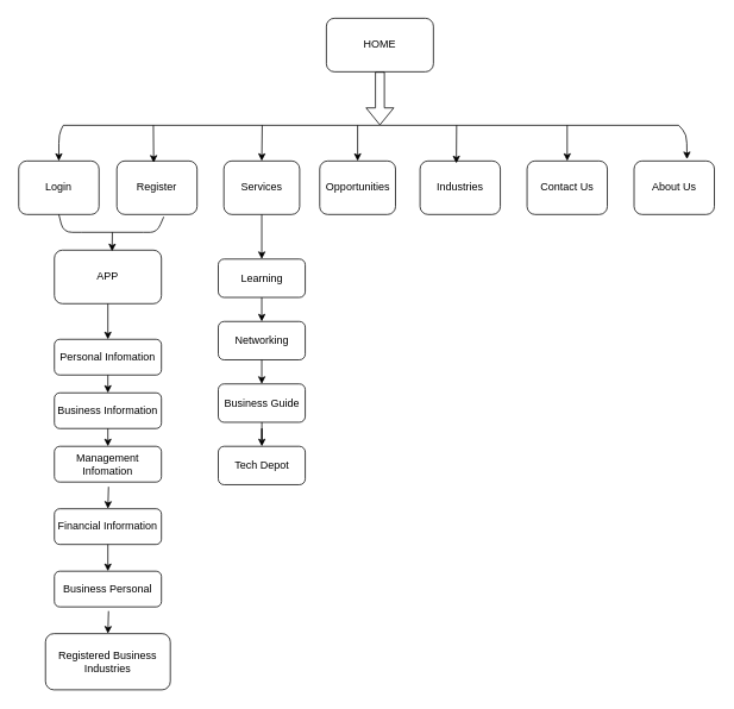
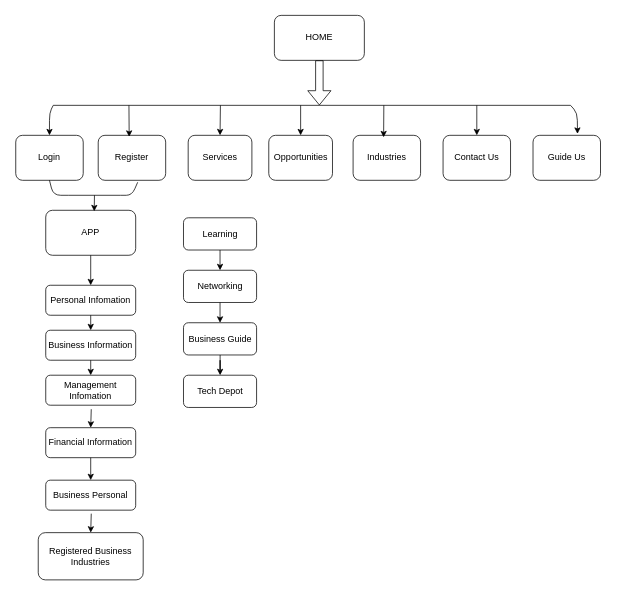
  <mxCell id="0" />
  <mxCell id="1" parent="0" />
  <mxCell id="2" value="" style="group" vertex="1" connectable="0" parent="1"><mxGeometry x="20" y="20" width="780" height="753" as="geometry" /></mxCell>
  <mxCell id="3" value="HOME" style="rounded=1;whiteSpace=wrap;html=1;" vertex="1" parent="2"><mxGeometry x="345" width="120" height="60" as="geometry" /></mxCell>
  <mxCell id="4" value="Login" style="rounded=1;whiteSpace=wrap;html=1;" vertex="1" parent="2"><mxGeometry y="160" width="90" height="60" as="geometry" /></mxCell>
  <mxCell id="5" value="Register" style="rounded=1;whiteSpace=wrap;html=1;" vertex="1" parent="2"><mxGeometry x="110" y="160" width="90" height="60" as="geometry" /></mxCell>
  <mxCell id="6" value="Services" style="rounded=1;whiteSpace=wrap;html=1;" vertex="1" parent="2"><mxGeometry x="230" y="160" width="85" height="60" as="geometry" /></mxCell>
  <mxCell id="7" value="Opportunities" style="rounded=1;whiteSpace=wrap;html=1;" vertex="1" parent="2"><mxGeometry x="337.5" y="160" width="85" height="60" as="geometry" /></mxCell>
  <mxCell id="8" value="Industries" style="rounded=1;whiteSpace=wrap;html=1;" vertex="1" parent="2"><mxGeometry x="450" y="160" width="90" height="60" as="geometry" /></mxCell>
  <mxCell id="9" value="Contact Us" style="rounded=1;whiteSpace=wrap;html=1;" vertex="1" parent="2"><mxGeometry x="570" y="160" width="90" height="60" as="geometry" /></mxCell>
- <mxCell id="10" value="About Us" style="rounded=1;whiteSpace=wrap;html=1;" vertex="1" parent="2"><mxGeometry x="690" y="160" width="90" height="60" as="geometry" /></mxCell>
+ <mxCell id="10" value="Guide Us" style="rounded=1;whiteSpace=wrap;html=1;" vertex="1" parent="2"><mxGeometry x="690" y="160" width="90" height="60" as="geometry" /></mxCell>
  <mxCell id="11" value="APP" style="rounded=1;whiteSpace=wrap;html=1;" vertex="1" parent="2"><mxGeometry x="40" y="260" width="120" height="60" as="geometry" /></mxCell>
  <mxCell id="12" value="Personal Infomation" style="rounded=1;whiteSpace=wrap;html=1;" vertex="1" parent="2"><mxGeometry x="40" y="360" width="120" height="40" as="geometry" /></mxCell>
  <mxCell id="13" value="Business Information" style="rounded=1;whiteSpace=wrap;html=1;" vertex="1" parent="2"><mxGeometry x="40" y="420" width="120" height="40" as="geometry" /></mxCell>
  <mxCell id="14" value="Management Infomation" style="rounded=1;whiteSpace=wrap;html=1;" vertex="1" parent="2"><mxGeometry x="40" y="480" width="120" height="40" as="geometry" /></mxCell>
  <mxCell id="15" value="Registered Business Industries" style="rounded=1;whiteSpace=wrap;html=1;" vertex="1" parent="2"><mxGeometry x="30" y="690" width="140" height="63" as="geometry" /></mxCell>
  <mxCell id="16" value="Financial Information" style="rounded=1;whiteSpace=wrap;html=1;" vertex="1" parent="2"><mxGeometry x="40" y="550" width="120" height="40" as="geometry" /></mxCell>
  <mxCell id="17" value="Business Personal" style="rounded=1;whiteSpace=wrap;html=1;" vertex="1" parent="2"><mxGeometry x="40" y="620" width="120" height="40" as="geometry" /></mxCell>
  <mxCell id="18" value="Learning" style="rounded=1;whiteSpace=wrap;html=1;" vertex="1" parent="2"><mxGeometry x="223.75" y="270" width="97.5" height="43" as="geometry" /></mxCell>
  <mxCell id="19" value="Networking" style="rounded=1;whiteSpace=wrap;html=1;" vertex="1" parent="2"><mxGeometry x="223.75" y="340" width="97.5" height="43" as="geometry" /></mxCell>
  <mxCell id="20" value="Business Guide" style="rounded=1;whiteSpace=wrap;html=1;" vertex="1" parent="2"><mxGeometry x="223.75" y="410" width="97.5" height="43" as="geometry" /></mxCell>
  <mxCell id="21" value="Tech Depot" style="rounded=1;whiteSpace=wrap;html=1;" vertex="1" parent="2"><mxGeometry x="223.75" y="480" width="97.5" height="43" as="geometry" /></mxCell>
  <mxCell id="22" value="" style="endArrow=none;html=1;" edge="1" parent="2"><mxGeometry width="50" height="50" relative="1" as="geometry"><mxPoint x="50" y="120" as="sourcePoint" /><mxPoint x="740" y="120" as="targetPoint" /></mxGeometry></mxCell>
  <mxCell id="23" value="" style="endArrow=classic;html=1;entryX=0.5;entryY=0;entryDx=0;entryDy=0;" edge="1" parent="2" target="4"><mxGeometry width="50" height="50" relative="1" as="geometry"><mxPoint x="50" y="120" as="sourcePoint" /><mxPoint x="90" y="80" as="targetPoint" /><Array as="points"><mxPoint x="45" y="130" /></Array></mxGeometry></mxCell>
  <mxCell id="24" value="" style="endArrow=classic;html=1;entryX=0.459;entryY=0.033;entryDx=0;entryDy=0;entryPerimeter=0;" edge="1" parent="2" target="5"><mxGeometry width="50" height="50" relative="1" as="geometry"><mxPoint x="151" y="120" as="sourcePoint" /><mxPoint x="180" y="50" as="targetPoint" /></mxGeometry></mxCell>
  <mxCell id="25" value="" style="endArrow=classic;html=1;entryX=0.5;entryY=0;entryDx=0;entryDy=0;" edge="1" parent="2" target="6"><mxGeometry width="50" height="50" relative="1" as="geometry"><mxPoint x="273" y="120" as="sourcePoint" /><mxPoint x="320" y="90" as="targetPoint" /></mxGeometry></mxCell>
  <mxCell id="26" value="" style="endArrow=classic;html=1;entryX=0.5;entryY=0;entryDx=0;entryDy=0;" edge="1" parent="2" target="7"><mxGeometry width="50" height="50" relative="1" as="geometry"><mxPoint x="380" y="120" as="sourcePoint" /><mxPoint x="330" y="60" as="targetPoint" /></mxGeometry></mxCell>
  <mxCell id="27" value="" style="endArrow=classic;html=1;entryX=0.452;entryY=0.044;entryDx=0;entryDy=0;entryPerimeter=0;" edge="1" parent="2" target="8"><mxGeometry width="50" height="50" relative="1" as="geometry"><mxPoint x="491" y="120" as="sourcePoint" /><mxPoint x="450" y="100" as="targetPoint" /></mxGeometry></mxCell>
  <mxCell id="28" value="" style="shape=flexArrow;endArrow=classic;html=1;exitX=0.5;exitY=1;exitDx=0;exitDy=0;" edge="1" parent="2" source="3"><mxGeometry width="50" height="50" relative="1" as="geometry"><mxPoint x="422.5" y="100" as="sourcePoint" /><mxPoint x="405" y="120" as="targetPoint" /></mxGeometry></mxCell>
  <mxCell id="29" value="" style="endArrow=classic;html=1;entryX=0.5;entryY=0;entryDx=0;entryDy=0;" edge="1" parent="2" target="9"><mxGeometry width="50" height="50" relative="1" as="geometry"><mxPoint x="615" y="120" as="sourcePoint" /><mxPoint x="680" y="70" as="targetPoint" /></mxGeometry></mxCell>
  <mxCell id="30" value="" style="endArrow=classic;html=1;entryX=0.659;entryY=-0.033;entryDx=0;entryDy=0;entryPerimeter=0;" edge="1" parent="2" target="10"><mxGeometry width="50" height="50" relative="1" as="geometry"><mxPoint x="740" y="120" as="sourcePoint" /><mxPoint x="750" y="60" as="targetPoint" /><Array as="points"><mxPoint x="749" y="130" /></Array></mxGeometry></mxCell>
  <mxCell id="31" value="" style="endArrow=none;html=1;" edge="1" parent="2"><mxGeometry width="50" height="50" relative="1" as="geometry"><mxPoint x="70" y="240" as="sourcePoint" /><mxPoint x="140" y="240" as="targetPoint" /></mxGeometry></mxCell>
  <mxCell id="32" value="" style="endArrow=none;html=1;entryX=0.5;entryY=1;entryDx=0;entryDy=0;" edge="1" parent="2" target="4"><mxGeometry width="50" height="50" relative="1" as="geometry"><mxPoint x="70" y="240" as="sourcePoint" /><mxPoint x="70" y="230" as="targetPoint" /><Array as="points"><mxPoint x="50" y="240" /></Array></mxGeometry></mxCell>
  <mxCell id="33" value="" style="endArrow=none;html=1;entryX=0.585;entryY=1.044;entryDx=0;entryDy=0;entryPerimeter=0;" edge="1" parent="2" target="5"><mxGeometry width="50" height="50" relative="1" as="geometry"><mxPoint x="140" y="240" as="sourcePoint" /><mxPoint x="210" y="230" as="targetPoint" /><Array as="points"><mxPoint x="155" y="240" /></Array></mxGeometry></mxCell>
  <mxCell id="34" value="" style="endArrow=classic;html=1;entryX=0.539;entryY=0.022;entryDx=0;entryDy=0;entryPerimeter=0;" edge="1" parent="2" target="11"><mxGeometry width="50" height="50" relative="1" as="geometry"><mxPoint x="105" y="240" as="sourcePoint" /><mxPoint x="80" y="250" as="targetPoint" /></mxGeometry></mxCell>
  <mxCell id="35" value="" style="endArrow=classic;html=1;entryX=0.5;entryY=0;entryDx=0;entryDy=0;exitX=0.5;exitY=1;exitDx=0;exitDy=0;" edge="1" parent="2" source="11" target="12"><mxGeometry width="50" height="50" relative="1" as="geometry"><mxPoint x="70" y="380" as="sourcePoint" /><mxPoint x="120" y="330" as="targetPoint" /></mxGeometry></mxCell>
  <mxCell id="36" value="" style="endArrow=classic;html=1;entryX=0.5;entryY=0;entryDx=0;entryDy=0;exitX=0.5;exitY=1;exitDx=0;exitDy=0;" edge="1" parent="2" source="12" target="13"><mxGeometry width="50" height="50" relative="1" as="geometry"><mxPoint x="-20" y="440" as="sourcePoint" /><mxPoint x="30" y="390" as="targetPoint" /></mxGeometry></mxCell>
  <mxCell id="37" value="" style="endArrow=classic;html=1;entryX=0.5;entryY=0;entryDx=0;entryDy=0;exitX=0.5;exitY=1;exitDx=0;exitDy=0;" edge="1" parent="2" source="13" target="14"><mxGeometry width="50" height="50" relative="1" as="geometry"><mxPoint x="-40" y="510" as="sourcePoint" /><mxPoint x="10" y="460" as="targetPoint" /></mxGeometry></mxCell>
  <mxCell id="38" value="" style="endArrow=classic;html=1;entryX=0.5;entryY=0;entryDx=0;entryDy=0;exitX=0.506;exitY=1.133;exitDx=0;exitDy=0;exitPerimeter=0;" edge="1" parent="2" source="14" target="16"><mxGeometry width="50" height="50" relative="1" as="geometry"><mxPoint x="-30" y="580" as="sourcePoint" /><mxPoint x="20" y="530" as="targetPoint" /></mxGeometry></mxCell>
  <mxCell id="39" value="" style="endArrow=classic;html=1;entryX=0.5;entryY=0;entryDx=0;entryDy=0;exitX=0.5;exitY=1;exitDx=0;exitDy=0;" edge="1" parent="2" source="16" target="17"><mxGeometry width="50" height="50" relative="1" as="geometry"><mxPoint x="-20" y="640" as="sourcePoint" /><mxPoint x="30" y="590" as="targetPoint" /></mxGeometry></mxCell>
  <mxCell id="40" value="" style="endArrow=classic;html=1;entryX=0.5;entryY=0;entryDx=0;entryDy=0;exitX=0.506;exitY=1.117;exitDx=0;exitDy=0;exitPerimeter=0;" edge="1" parent="2" source="17" target="15"><mxGeometry width="50" height="50" relative="1" as="geometry"><mxPoint x="30" y="700" as="sourcePoint" /><mxPoint x="80" y="650" as="targetPoint" /></mxGeometry></mxCell>
- <mxCell id="41" value="" style="endArrow=classic;html=1;entryX=0.5;entryY=0;entryDx=0;entryDy=0;exitX=0.5;exitY=1;exitDx=0;exitDy=0;" edge="1" parent="2" source="6" target="18"><mxGeometry width="50" height="50" relative="1" as="geometry"><mxPoint x="200" y="280" as="sourcePoint" /><mxPoint x="250" y="230" as="targetPoint" /></mxGeometry></mxCell>
  <mxCell id="42" value="" style="endArrow=classic;html=1;entryX=0.5;entryY=0;entryDx=0;entryDy=0;exitX=0.5;exitY=1;exitDx=0;exitDy=0;" edge="1" parent="2" source="18" target="19"><mxGeometry width="50" height="50" relative="1" as="geometry"><mxPoint x="190" y="360" as="sourcePoint" /><mxPoint x="240" y="310" as="targetPoint" /></mxGeometry></mxCell>
  <mxCell id="43" value="" style="edgeStyle=orthogonalEdgeStyle;rounded=0;orthogonalLoop=1;jettySize=auto;html=1;" edge="1" parent="2" source="20" target="21"><mxGeometry relative="1" as="geometry" /></mxCell>
  <mxCell id="44" value="" style="endArrow=classic;html=1;entryX=0.5;entryY=0;entryDx=0;entryDy=0;exitX=0.5;exitY=1;exitDx=0;exitDy=0;" edge="1" parent="2" source="19" target="20"><mxGeometry width="50" height="50" relative="1" as="geometry"><mxPoint x="273" y="390" as="sourcePoint" /><mxPoint x="250" y="390" as="targetPoint" /></mxGeometry></mxCell>
